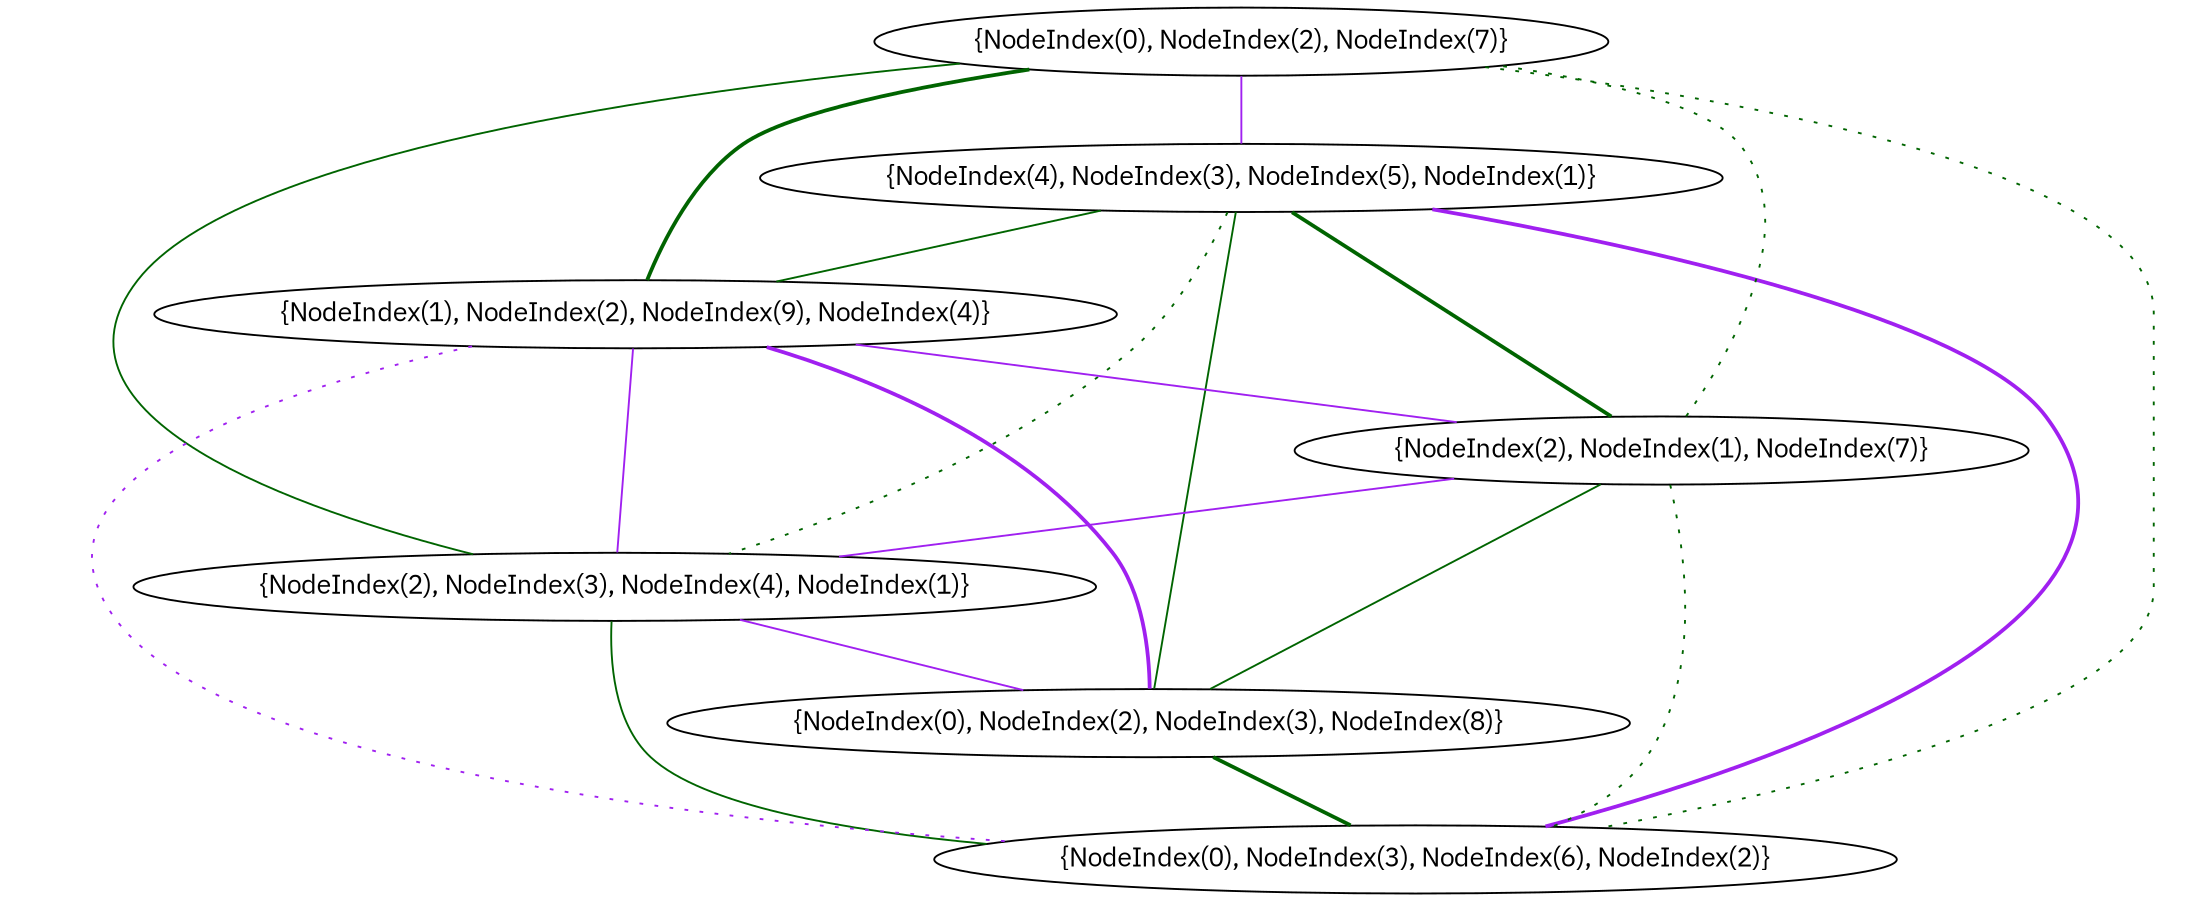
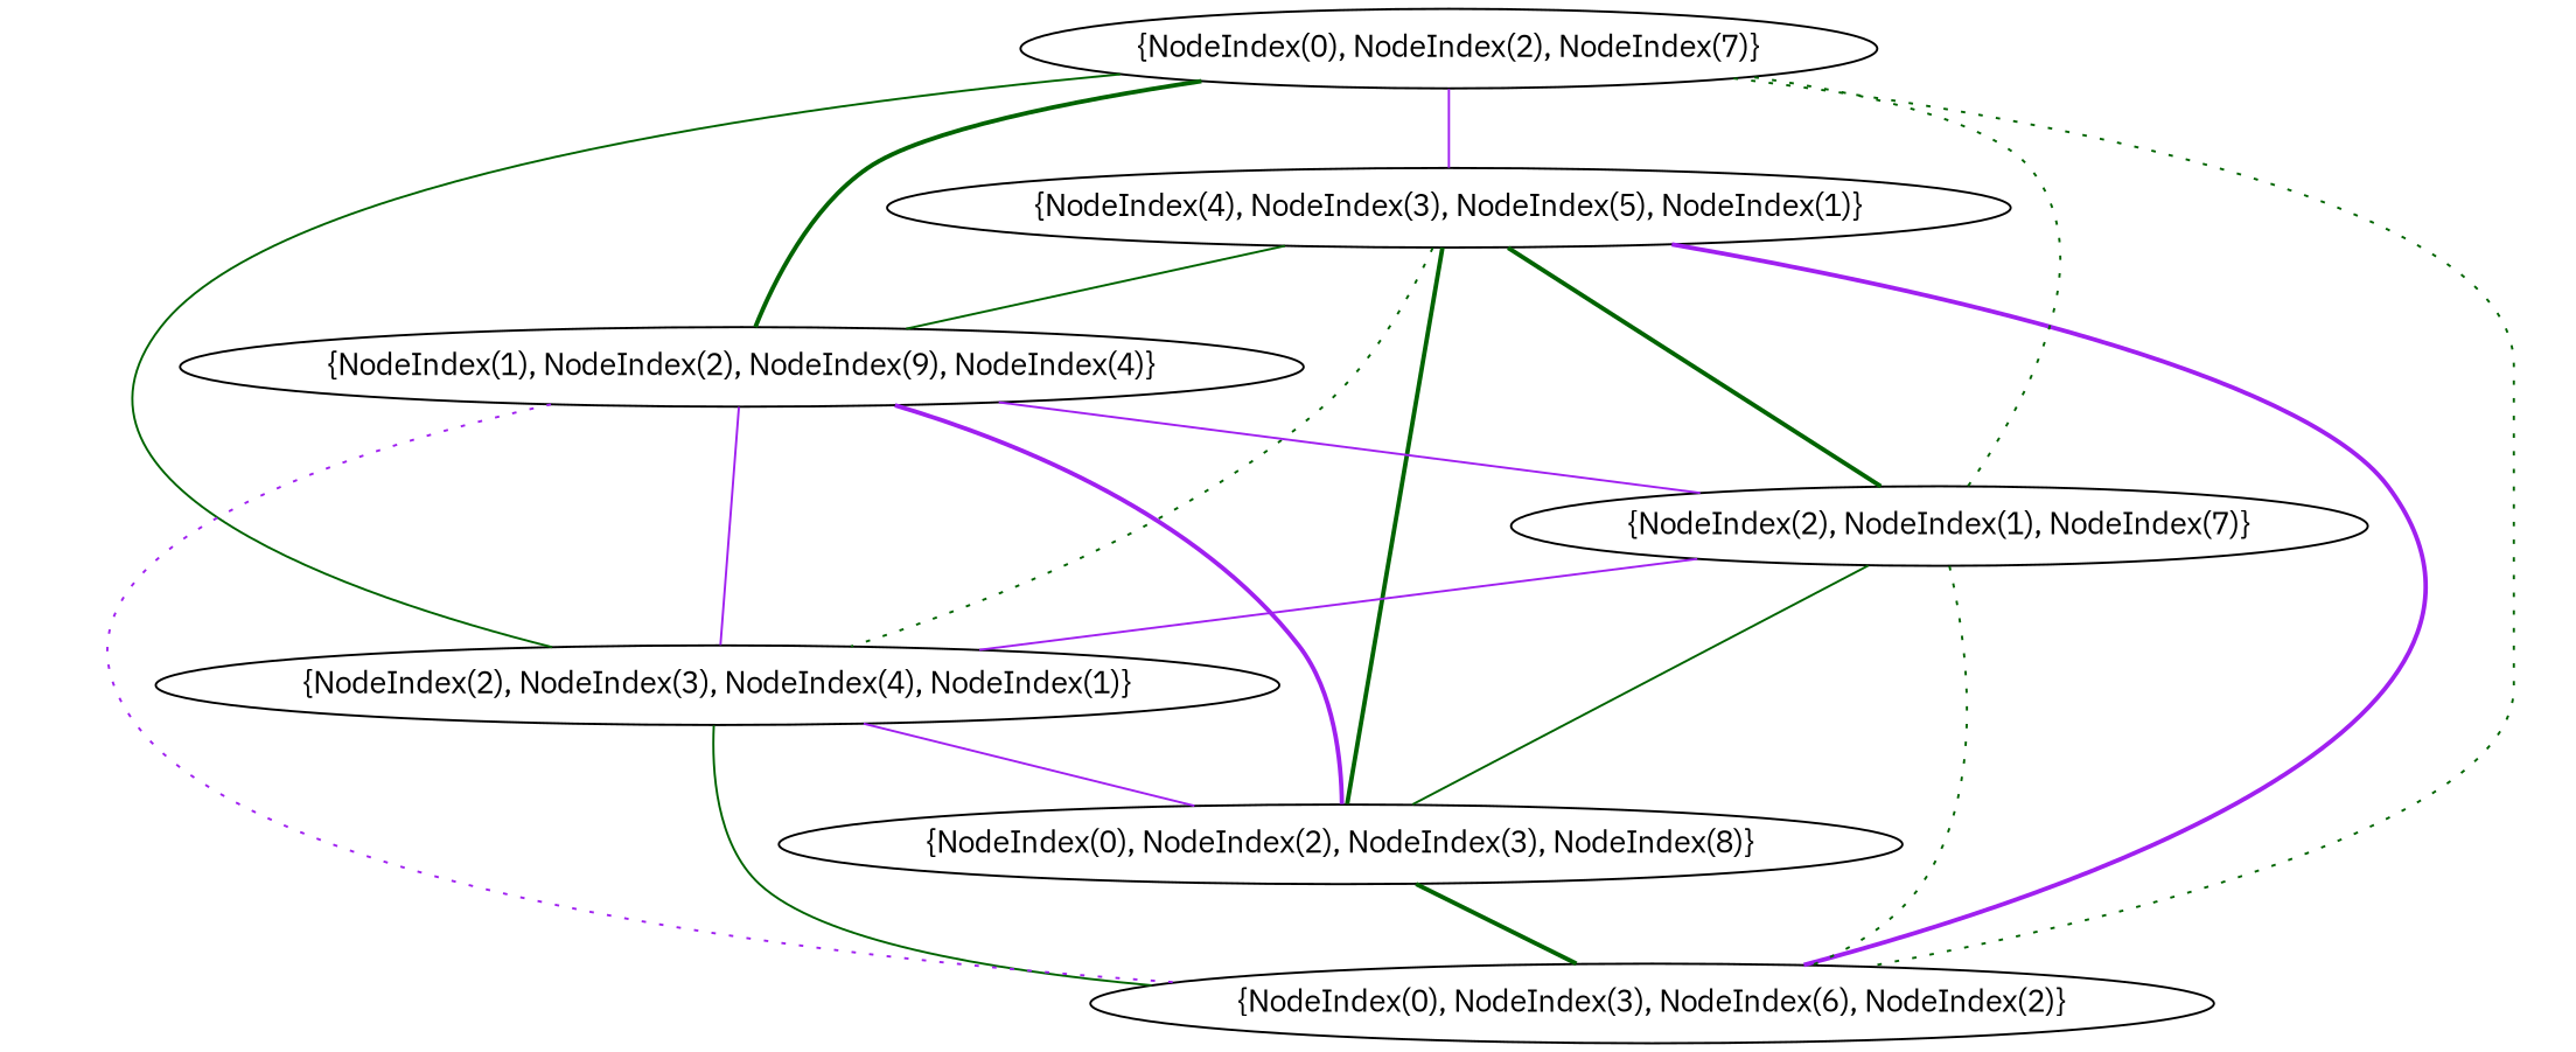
  graph {
    fontname="IBM Plex Sans"
    node [fontname="IBM Plex Sans"]
    edge [color=darkgreen fontname="IBM Plex Sans" style=solid]
    n1 [label="{NodeIndex(0), NodeIndex(3), NodeIndex(6), NodeIndex(2)}"]
    n2 [label="{NodeIndex(0), NodeIndex(2), NodeIndex(3), NodeIndex(8)}"]
    n3 [label="{NodeIndex(2), NodeIndex(3), NodeIndex(4), NodeIndex(1)}"]
    n4 [label="{NodeIndex(0), NodeIndex(2), NodeIndex(7)}"]
    n5 [label="{NodeIndex(4), NodeIndex(3), NodeIndex(5), NodeIndex(1)}"]
    n6 [label="{NodeIndex(2), NodeIndex(1), NodeIndex(7)}"]
    n7 [label="{NodeIndex(1), NodeIndex(2), NodeIndex(9), NodeIndex(4)}"]
    n2 -- n1 [style=bold]
    n3 -- n1
    n3 -- n2 [color=purple]
    n4 -- n1 [style=dotted]
    n4 -- n3
    n4 -- n5 [color=purple]
    n5 -- n1 [color=purple style=bold]
-   n5 -- n2
+   n5 -- n2 [style=bold]
    n5 -- n3 [style=dotted]
    n5 -- n6 [style=bold]
    n5 -- n7
    n6 -- n1 [style=dotted]
    n6 -- n2
    n6 -- n3 [color=purple]
    n6 -- n4 [style=dotted]
    n7 -- n1 [color=purple style=dotted]
    n7 -- n2 [color=purple style=bold]
    n7 -- n3 [color=purple]
    n7 -- n4 [style=bold]
    n7 -- n6 [color=purple]
  }
